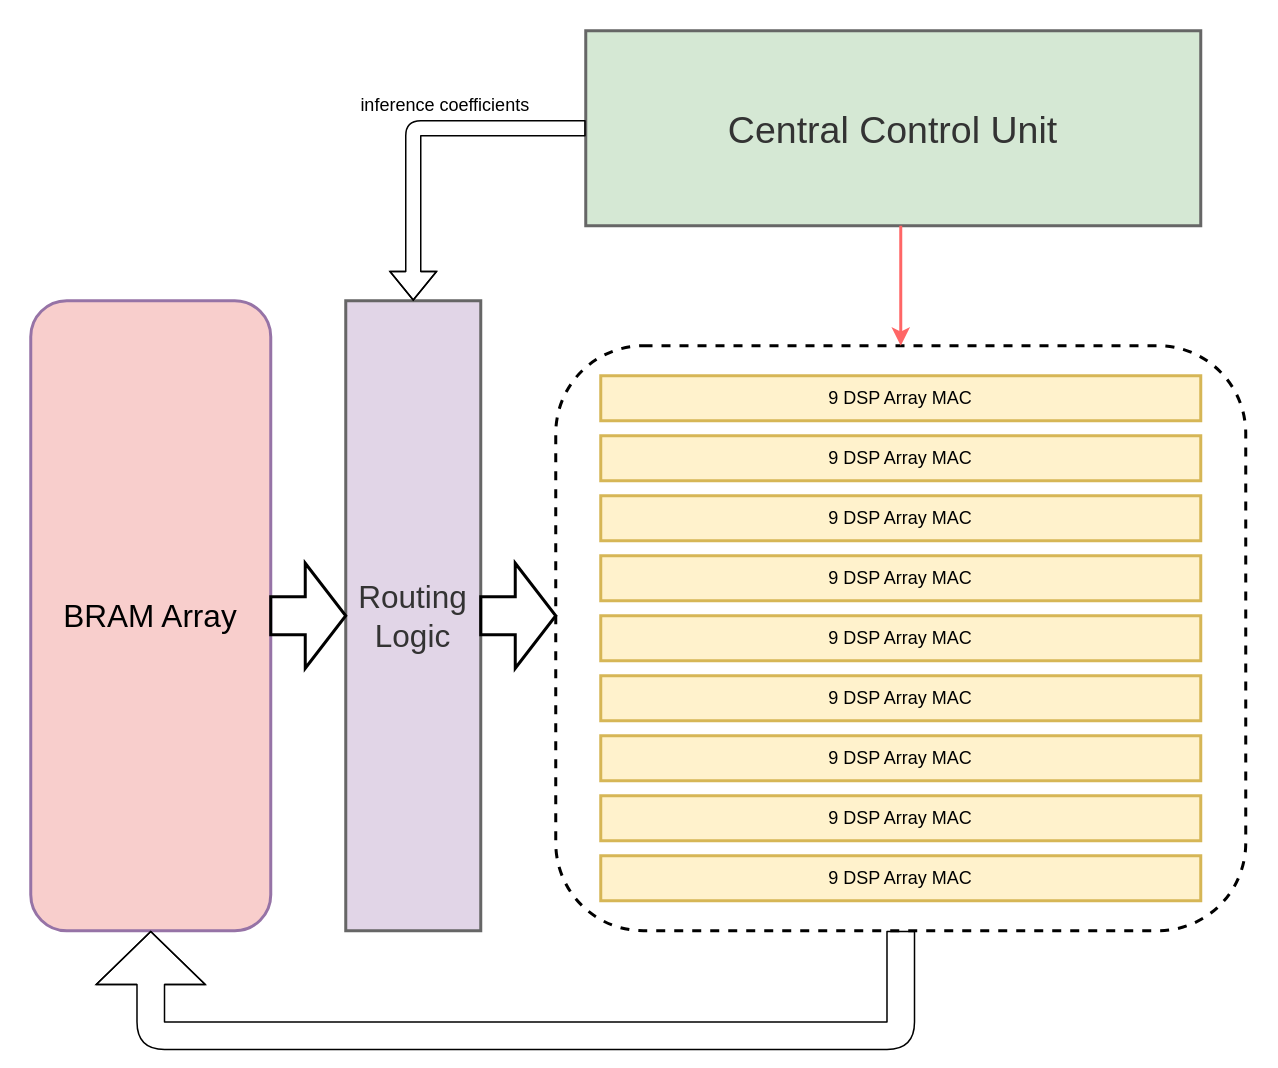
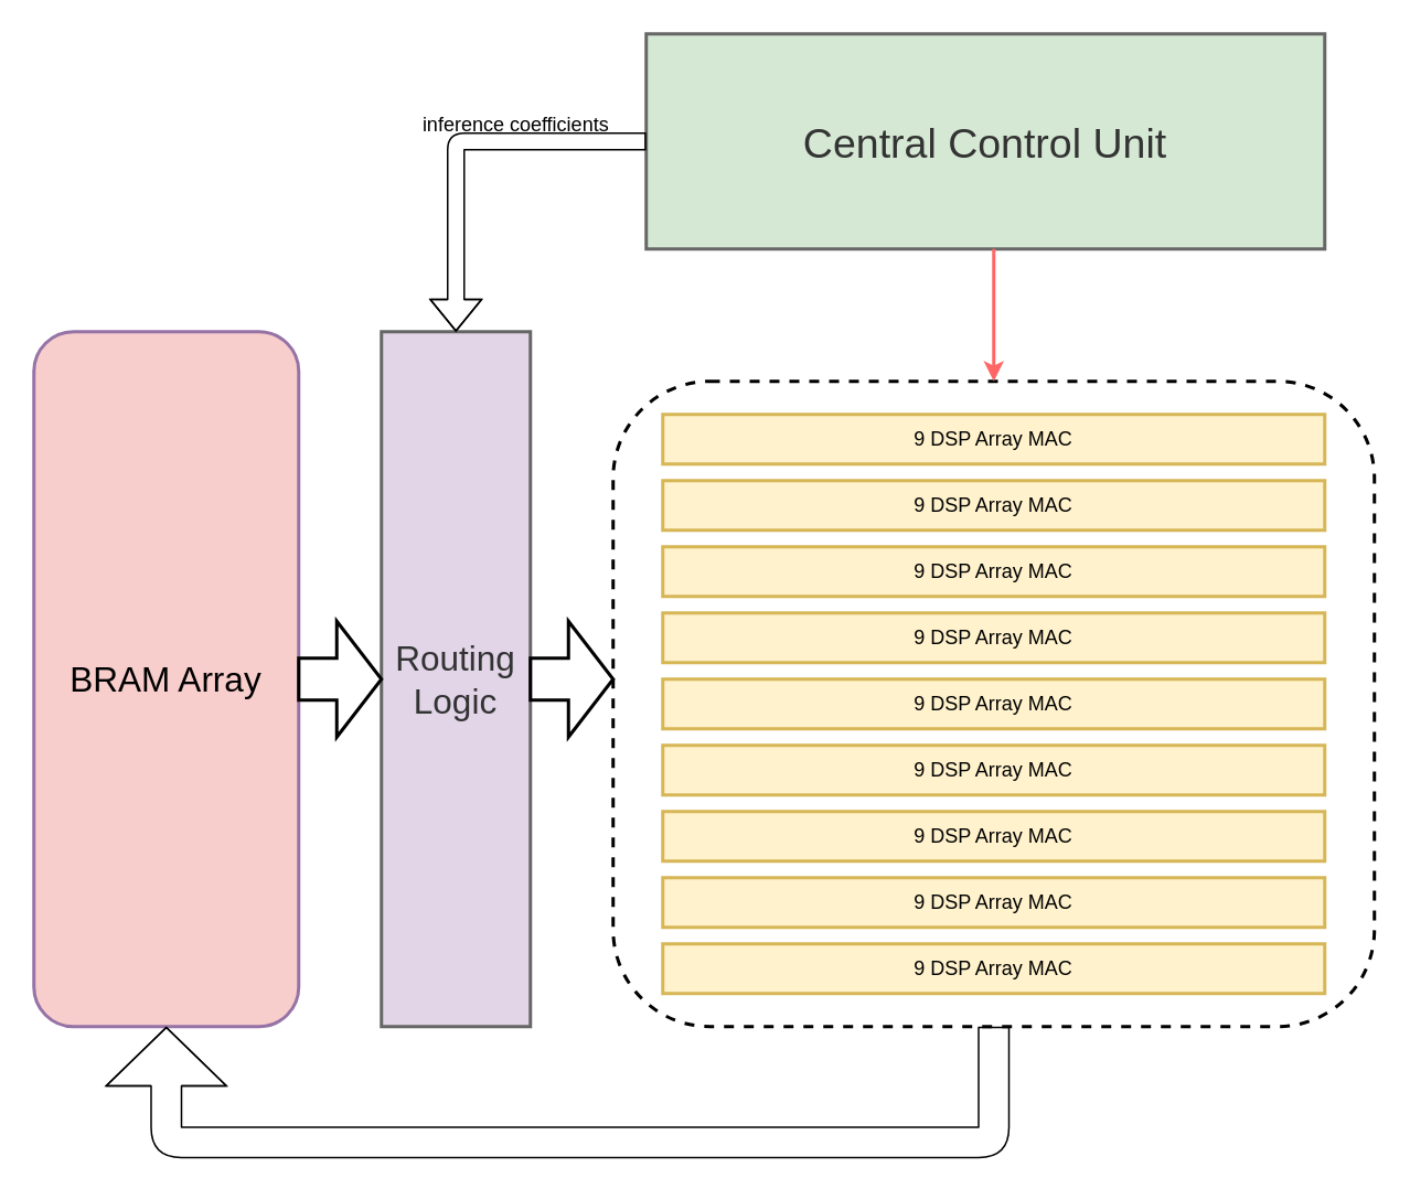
  <mxCell id="0" />
  <mxCell id="1" parent="0" />
  <mxCell id="2" value="" style="group" parent="1" vertex="1" connectable="0"><mxGeometry x="370" y="230" width="460" height="390" as="geometry" /></mxCell>
  <mxCell id="3" value="" style="rounded=1;whiteSpace=wrap;html=1;fillColor=none;strokeWidth=2;dashed=1;" parent="2" vertex="1"><mxGeometry width="460" height="390" as="geometry" /></mxCell>
  <mxCell id="4" value="" style="group" parent="2" vertex="1" connectable="0"><mxGeometry x="30" y="20" width="400" height="150" as="geometry" /></mxCell>
  <mxCell id="5" value="9 DSP Array MAC" style="rounded=0;whiteSpace=wrap;html=1;strokeWidth=2;fillColor=#fff2cc;strokeColor=#d6b656;" parent="4" vertex="1"><mxGeometry width="400" height="30" as="geometry" /></mxCell>
  <mxCell id="6" value="9 DSP Array MAC" style="rounded=0;whiteSpace=wrap;html=1;strokeWidth=2;fillColor=#fff2cc;strokeColor=#d6b656;" parent="4" vertex="1"><mxGeometry y="40" width="400" height="30" as="geometry" /></mxCell>
  <mxCell id="7" value="9 DSP Array MAC" style="rounded=0;whiteSpace=wrap;html=1;strokeWidth=2;fillColor=#fff2cc;strokeColor=#d6b656;" parent="4" vertex="1"><mxGeometry y="80" width="400" height="30" as="geometry" /></mxCell>
  <mxCell id="8" value="9 DSP Array MAC" style="rounded=0;whiteSpace=wrap;html=1;strokeWidth=2;fillColor=#fff2cc;strokeColor=#d6b656;" parent="4" vertex="1"><mxGeometry y="120" width="400" height="30" as="geometry" /></mxCell>
  <mxCell id="9" value="" style="group" parent="2" vertex="1" connectable="0"><mxGeometry x="30" y="180" width="400" height="150" as="geometry" /></mxCell>
  <mxCell id="10" value="9 DSP Array MAC" style="rounded=0;whiteSpace=wrap;html=1;strokeWidth=2;fillColor=#fff2cc;strokeColor=#d6b656;" parent="9" vertex="1"><mxGeometry width="400" height="30" as="geometry" /></mxCell>
  <mxCell id="11" value="9 DSP Array MAC" style="rounded=0;whiteSpace=wrap;html=1;strokeWidth=2;fillColor=#fff2cc;strokeColor=#d6b656;" parent="9" vertex="1"><mxGeometry y="40" width="400" height="30" as="geometry" /></mxCell>
  <mxCell id="12" value="9 DSP Array MAC" style="rounded=0;whiteSpace=wrap;html=1;strokeWidth=2;fillColor=#fff2cc;strokeColor=#d6b656;" parent="9" vertex="1"><mxGeometry y="80" width="400" height="30" as="geometry" /></mxCell>
  <mxCell id="13" value="9 DSP Array MAC" style="rounded=0;whiteSpace=wrap;html=1;strokeWidth=2;fillColor=#fff2cc;strokeColor=#d6b656;" parent="9" vertex="1"><mxGeometry y="120" width="400" height="30" as="geometry" /></mxCell>
  <mxCell id="14" value="9 DSP Array MAC" style="rounded=0;whiteSpace=wrap;html=1;strokeWidth=2;fillColor=#fff2cc;strokeColor=#d6b656;" parent="2" vertex="1"><mxGeometry x="30" y="340" width="400" height="30" as="geometry" /></mxCell>
  <mxCell id="15" value="&lt;font style=&quot;font-size: 25px&quot;&gt;Central Control Unit&lt;/font&gt;" style="rounded=0;whiteSpace=wrap;html=1;strokeWidth=2;fillColor=#d5e8d4;strokeColor=#666666;fontColor=#333333;" parent="1" vertex="1"><mxGeometry x="390" y="20" width="410" height="130" as="geometry" /></mxCell>
  <mxCell id="16" value="&lt;font style=&quot;font-size: 21px&quot;&gt;BRAM Array&lt;/font&gt;" style="rounded=1;whiteSpace=wrap;html=1;strokeWidth=2;fillColor=#f8cecc;strokeColor=#9673a6;" parent="1" vertex="1"><mxGeometry x="20" y="200" width="160" height="420" as="geometry" /></mxCell>
  <mxCell id="17" value="&lt;font style=&quot;font-size: 21px&quot;&gt;Routing &lt;br&gt;Logic&lt;/font&gt;" style="rounded=0;whiteSpace=wrap;html=1;strokeWidth=2;fillColor=#e1d5e7;strokeColor=#666666;fontColor=#333333;" parent="1" vertex="1"><mxGeometry x="230" y="200" width="90" height="420" as="geometry" /></mxCell>
  <mxCell id="18" value="" style="html=1;shadow=0;dashed=0;align=center;verticalAlign=middle;shape=mxgraph.arrows2.arrow;dy=0.64;dx=27;notch=0;strokeWidth=2;fillColor=none;" parent="1" vertex="1"><mxGeometry x="180" y="375" width="50" height="70" as="geometry" /></mxCell>
  <mxCell id="19" value="" style="html=1;shadow=0;dashed=0;align=center;verticalAlign=middle;shape=mxgraph.arrows2.arrow;dy=0.64;dx=27;notch=0;strokeWidth=2;fillColor=none;" parent="1" vertex="1"><mxGeometry x="320" y="375" width="50" height="70" as="geometry" /></mxCell>
  <mxCell id="20" value="" style="shape=flexArrow;endArrow=classic;html=1;exitX=0.5;exitY=1;exitDx=0;exitDy=0;entryX=0.5;entryY=1;entryDx=0;entryDy=0;endWidth=53.333;endSize=11.442;width=18.333;" parent="1" source="3" target="16" edge="1"><mxGeometry width="50" height="50" relative="1" as="geometry"><mxPoint x="540" y="740" as="sourcePoint" /><mxPoint x="90" y="740" as="targetPoint" /><Array as="points"><mxPoint x="600" y="690" /><mxPoint x="100" y="690" /></Array></mxGeometry></mxCell>
  <mxCell id="21" value="" style="shape=flexArrow;endArrow=classic;html=1;entryX=0.5;entryY=0;entryDx=0;entryDy=0;exitX=0;exitY=0.5;exitDx=0;exitDy=0;" parent="1" source="15" target="17" edge="1"><mxGeometry width="50" height="50" relative="1" as="geometry"><mxPoint x="230" y="170" as="sourcePoint" /><mxPoint x="280" y="120" as="targetPoint" /><Array as="points"><mxPoint x="275" y="85" /></Array></mxGeometry></mxCell>
  <mxCell id="22" value="" style="endArrow=classic;html=1;strokeColor=none;" parent="1" edge="1"><mxGeometry width="50" height="50" relative="1" as="geometry"><mxPoint x="500" y="360" as="sourcePoint" /><mxPoint x="550" y="310" as="targetPoint" /></mxGeometry></mxCell>
  <mxCell id="23" value="" style="endArrow=classic;html=1;entryX=0.5;entryY=0;entryDx=0;entryDy=0;strokeWidth=2;strokeColor=#FF6666;" parent="1" target="3" edge="1"><mxGeometry width="50" height="50" relative="1" as="geometry"><mxPoint x="600" y="150" as="sourcePoint" /><mxPoint x="620" y="180" as="targetPoint" /></mxGeometry></mxCell>
- <mxCell id="24" value="inference coefficients" style="text;html=1;align=center;verticalAlign=middle;resizable=0;points=[];autosize=1;strokeColor=none;" parent="1" vertex="1"><mxGeometry x="234" y="61" width="123" height="18" as="geometry" /></mxCell>
+ <mxCell id="24" value="inference coefficients" style="text;html=1;align=center;verticalAlign=middle;resizable=0;points=[];autosize=1;strokeColor=none;" parent="1" vertex="1"><mxGeometry x="249" y="66" width="123" height="18" as="geometry" /></mxCell>
